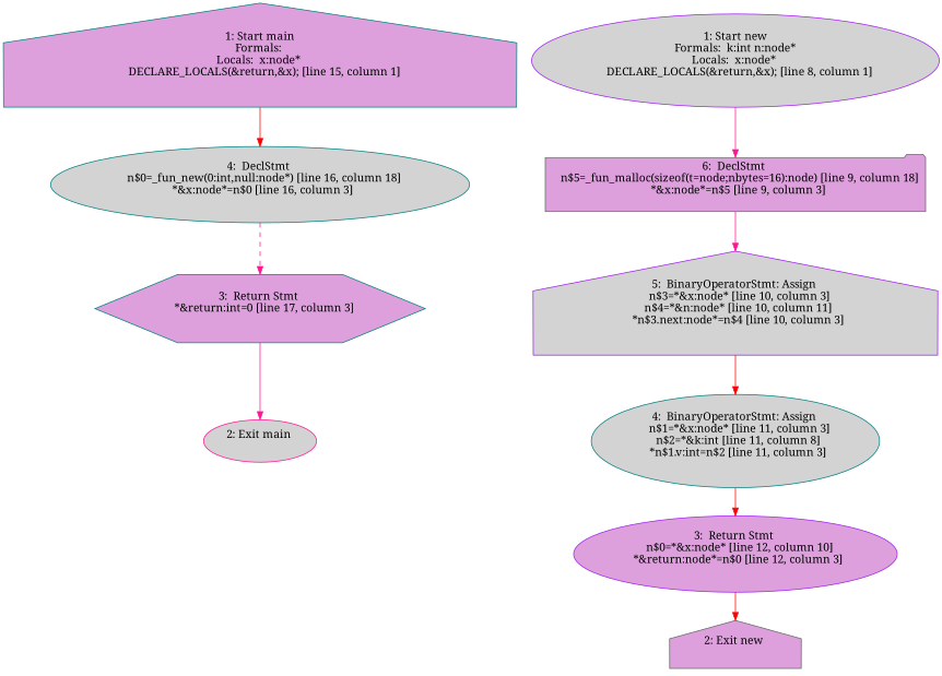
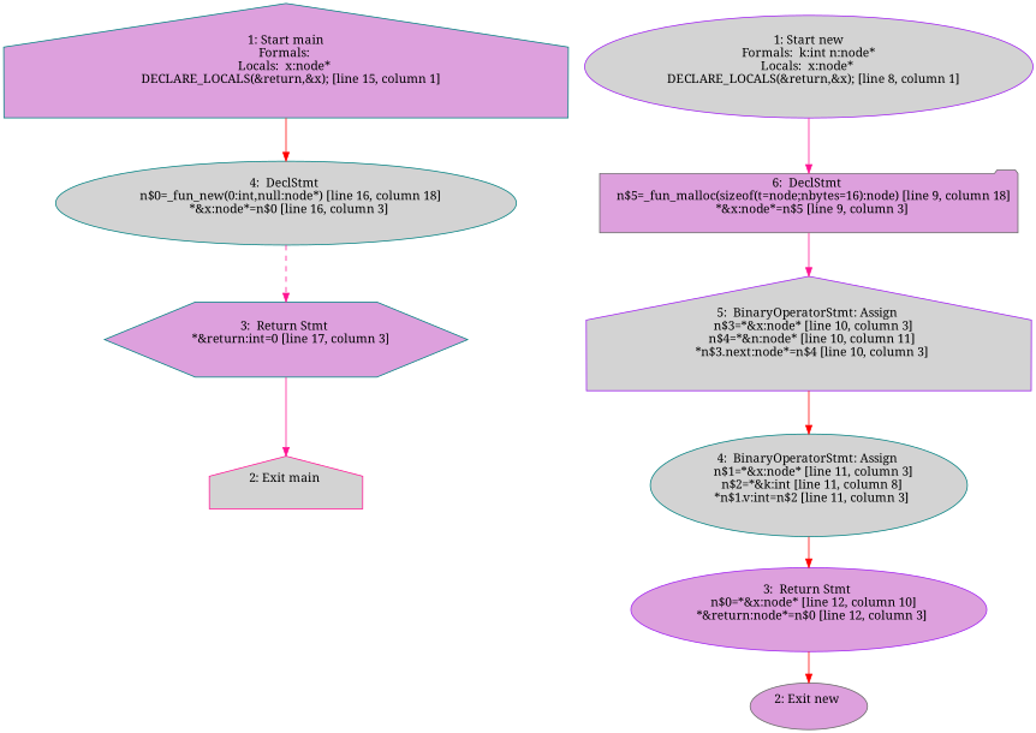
  digraph {
    fontname="Noto Serif"
    node [color=teal fillcolor=plum fontname="Noto Serif" shape=ellipse style=filled]
    edge [color=red fontname="Noto Serif" style=solid]
    n1 [label="1: Start main\nFormals: \nLocals:  x:node* \n   DECLARE_LOCALS(&return,&x); [line 15, column 1]\n " shape=house]
    n2 [fillcolor=lightgrey label="4:  DeclStmt \n   n$0=_fun_new(0:int,null:node*) [line 16, column 18]\n  *&x:node*=n$0 [line 16, column 3]\n "]
    n3 [label="3:  Return Stmt \n   *&return:int=0 [line 17, column 3]\n " shape=hexagon]
-   n4 [color=deeppink fillcolor=lightgrey label="2: Exit main \n  "]
+   n4 [color=deeppink fillcolor=lightgrey label="2: Exit main \n  " shape=house]
    n5 [color=purple fillcolor=lightgrey label="1: Start new\nFormals:  k:int n:node*\nLocals:  x:node* \n   DECLARE_LOCALS(&return,&x); [line 8, column 1]\n "]
    n6 [color=gray40 label="6:  DeclStmt \n   n$5=_fun_malloc(sizeof(t=node;nbytes=16):node) [line 9, column 18]\n  *&x:node*=n$5 [line 9, column 3]\n " shape=folder]
    n7 [color=purple fillcolor=lightgrey label="5:  BinaryOperatorStmt: Assign \n   n$3=*&x:node* [line 10, column 3]\n  n$4=*&n:node* [line 10, column 11]\n  *n$3.next:node*=n$4 [line 10, column 3]\n " shape=house]
    n8 [fillcolor=lightgrey label="4:  BinaryOperatorStmt: Assign \n   n$1=*&x:node* [line 11, column 3]\n  n$2=*&k:int [line 11, column 8]\n  *n$1.v:int=n$2 [line 11, column 3]\n "]
-   n9 [color=gray40 label="2: Exit new \n  " shape=house]
+   n9 [color=gray40 label="2: Exit new \n  "]
    n10 [color=purple label="3:  Return Stmt \n   n$0=*&x:node* [line 12, column 10]\n  *&return:node*=n$0 [line 12, column 3]\n "]
    n1 -> n2
    n2 -> n3 [color=deeppink style=dashed]
    n3 -> n4 [color=deeppink]
    n5 -> n6 [color=deeppink]
    n6 -> n7 [color=deeppink]
    n7 -> n8
    n8 -> n10
    n10 -> n9
  }
